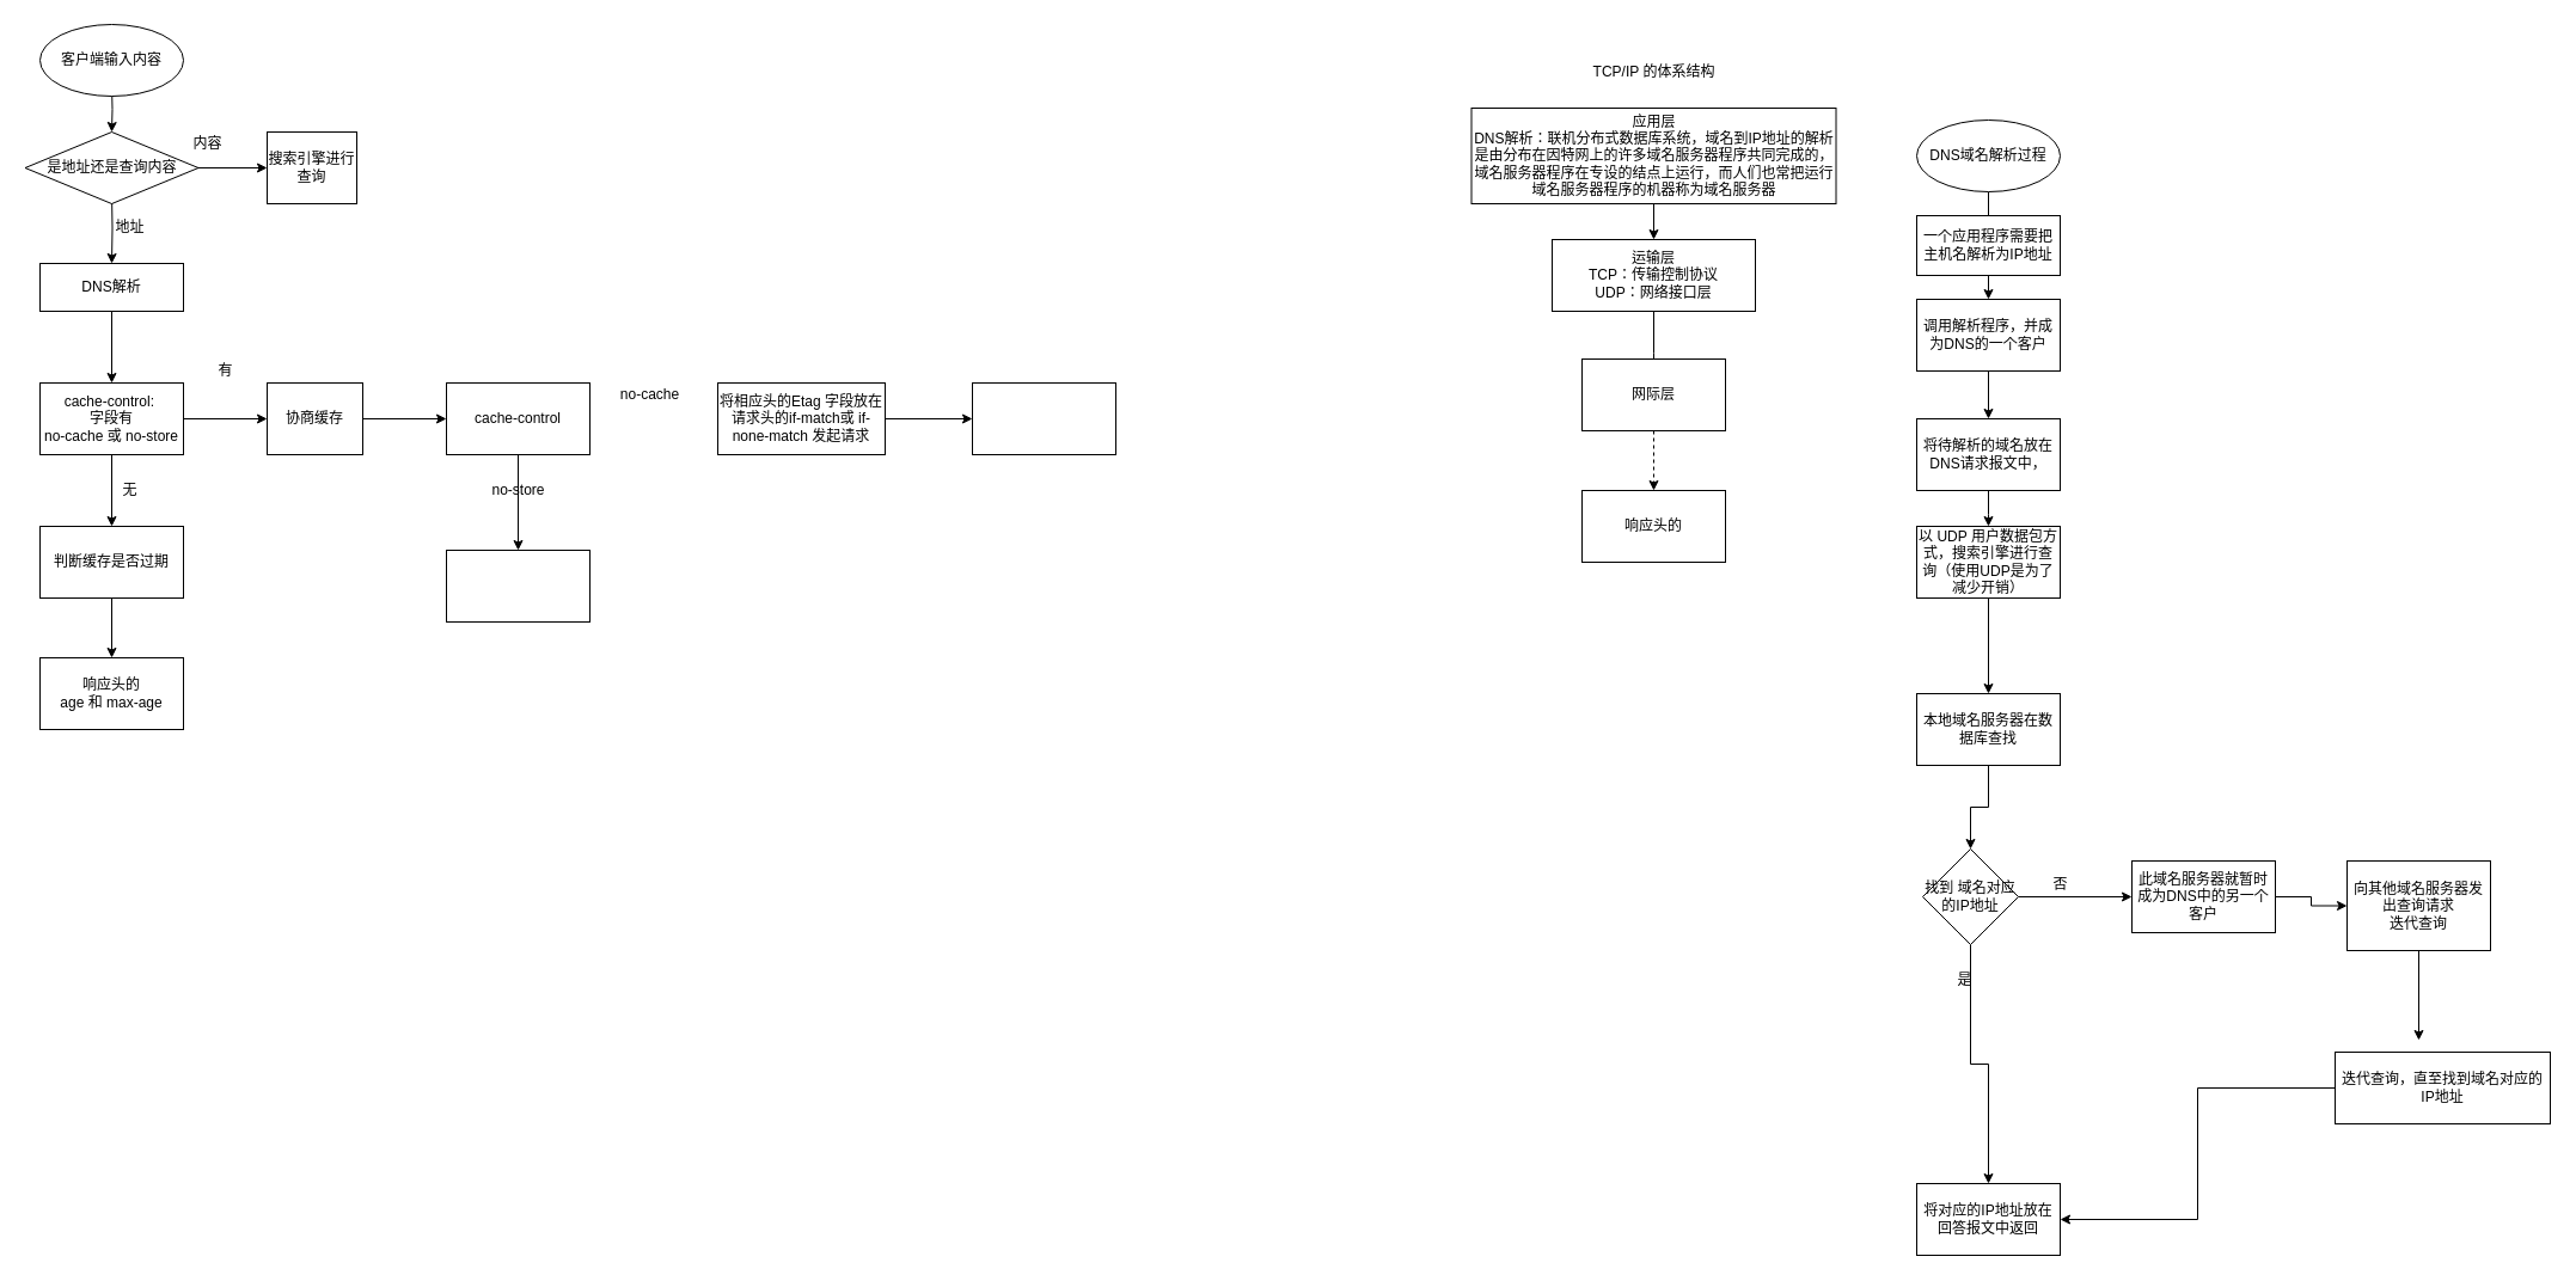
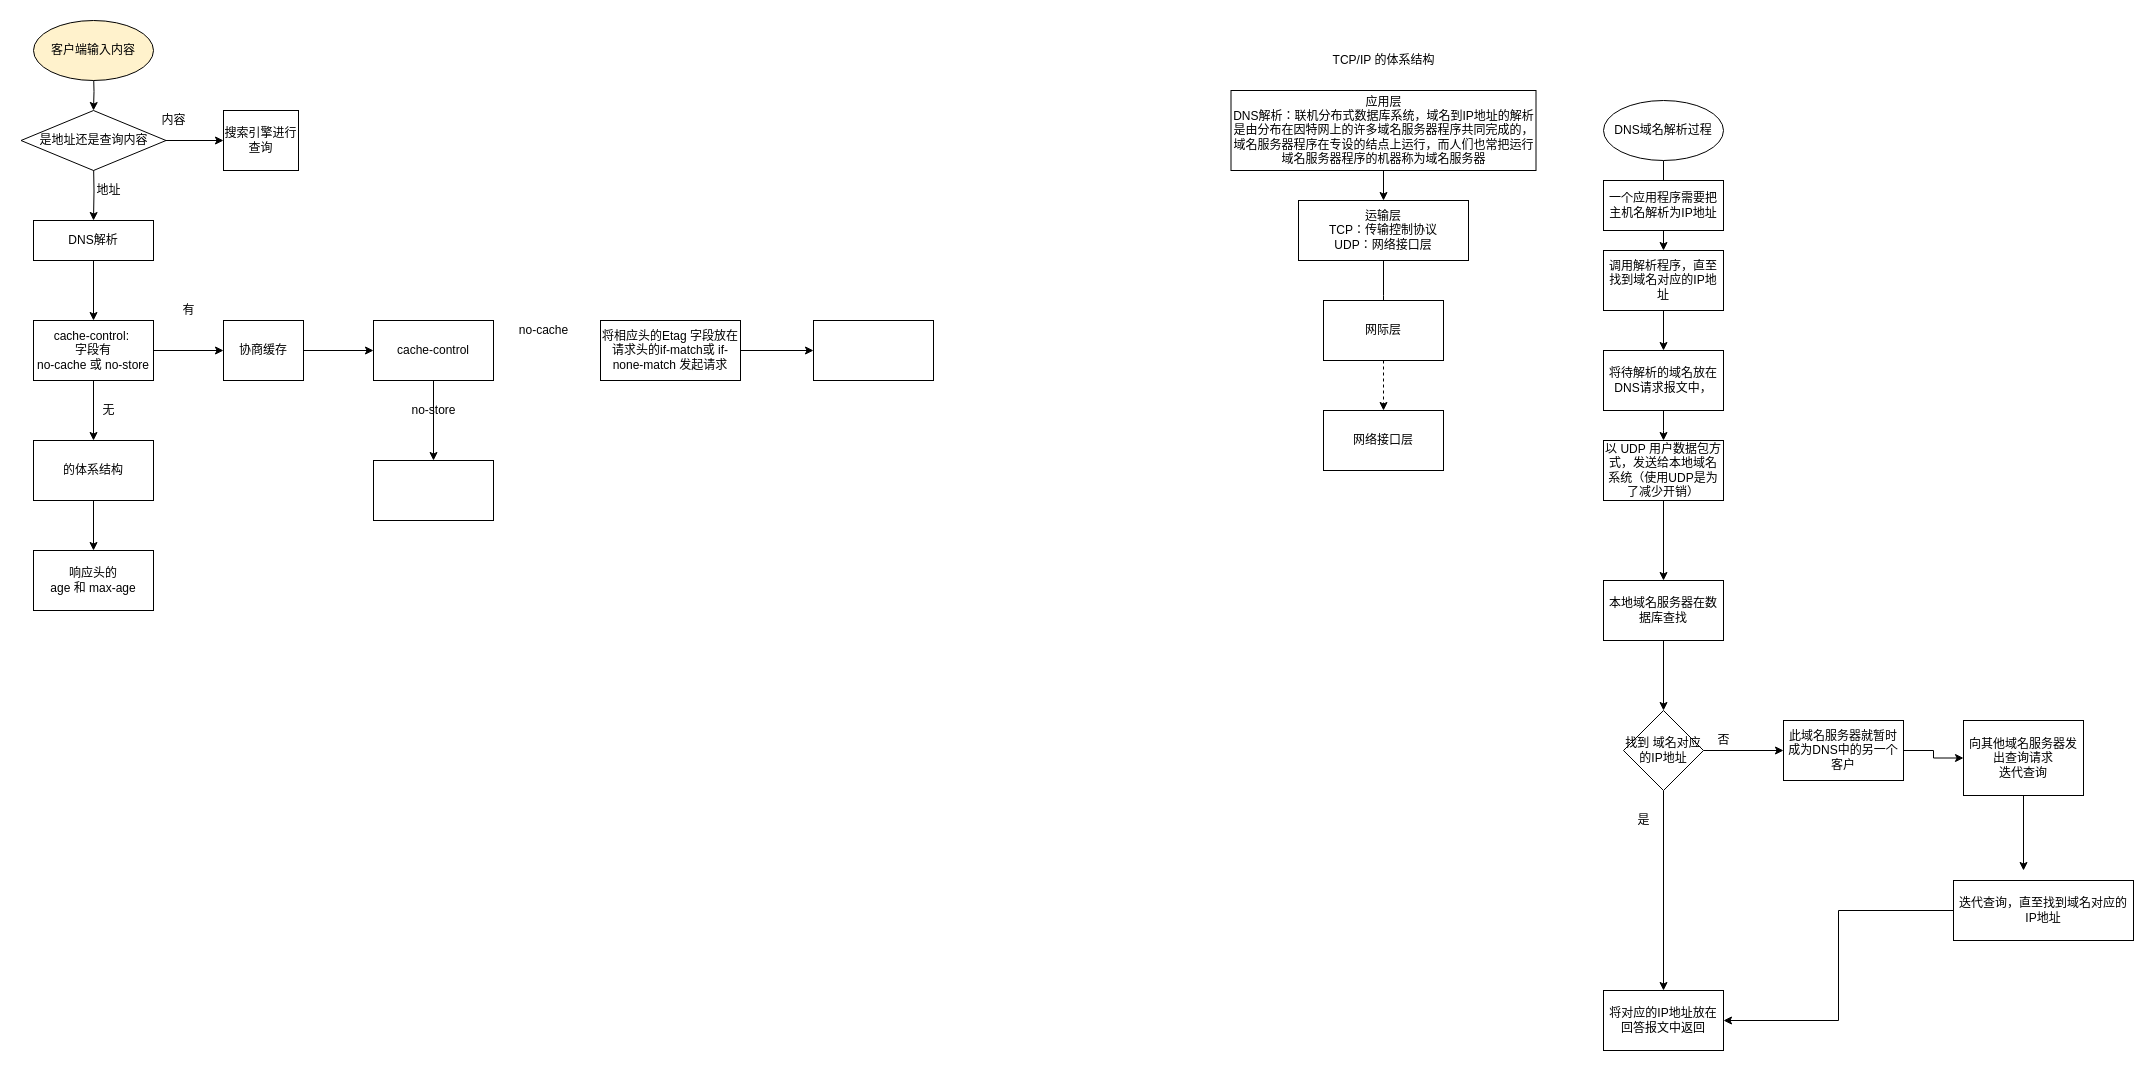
  <mxCell id="0" />
  <mxCell id="1" parent="0" />
  <mxCell id="2" style="edgeStyle=orthogonalEdgeStyle;rounded=0;orthogonalLoop=1;jettySize=auto;html=1;" edge="1" parent="1" target="5"><mxGeometry relative="1" as="geometry"><mxPoint x="93" y="230" as="targetPoint" /><mxPoint x="93" y="160" as="sourcePoint" /></mxGeometry></mxCell>
  <mxCell id="3" style="edgeStyle=orthogonalEdgeStyle;rounded=0;orthogonalLoop=1;jettySize=auto;html=1;entryX=0.5;entryY=0;entryDx=0;entryDy=0;" edge="1" parent="1" target="25"><mxGeometry relative="1" as="geometry"><mxPoint x="93" y="70" as="sourcePoint" /></mxGeometry></mxCell>
  <mxCell id="4" style="edgeStyle=orthogonalEdgeStyle;rounded=0;orthogonalLoop=1;jettySize=auto;html=1;exitX=0.5;exitY=1;exitDx=0;exitDy=0;" edge="1" parent="1" source="5" target="8"><mxGeometry relative="1" as="geometry"><mxPoint x="93" y="320" as="targetPoint" /></mxGeometry></mxCell>
  <mxCell id="5" value="DNS解析" style="rounded=0;whiteSpace=wrap;html=1;" vertex="1" parent="1"><mxGeometry x="33" y="220" width="120" height="40" as="geometry" /></mxCell>
  <mxCell id="6" style="edgeStyle=orthogonalEdgeStyle;rounded=0;orthogonalLoop=1;jettySize=auto;html=1;exitX=1;exitY=0.5;exitDx=0;exitDy=0;" edge="1" parent="1" source="8" target="10"><mxGeometry relative="1" as="geometry"><mxPoint x="233" y="320" as="targetPoint" /></mxGeometry></mxCell>
  <mxCell id="7" style="edgeStyle=orthogonalEdgeStyle;rounded=0;orthogonalLoop=1;jettySize=auto;html=1;exitX=0.5;exitY=1;exitDx=0;exitDy=0;" edge="1" parent="1" source="8" target="12"><mxGeometry relative="1" as="geometry"><mxPoint x="93" y="420" as="targetPoint" /></mxGeometry></mxCell>
  <mxCell id="8" value="cache-control:&amp;nbsp;&lt;br&gt;字段有&lt;br&gt;no-cache 或 no-store" style="rounded=0;whiteSpace=wrap;html=1;" vertex="1" parent="1"><mxGeometry x="33" y="320" width="120" height="60" as="geometry" /></mxCell>
  <mxCell id="9" style="edgeStyle=orthogonalEdgeStyle;rounded=0;orthogonalLoop=1;jettySize=auto;html=1;entryX=0;entryY=0.5;entryDx=0;entryDy=0;" edge="1" parent="1" source="10" target="19"><mxGeometry relative="1" as="geometry"><mxPoint x="353" y="330" as="targetPoint" /></mxGeometry></mxCell>
  <mxCell id="10" value="协商缓存" style="rounded=0;whiteSpace=wrap;html=1;" vertex="1" parent="1"><mxGeometry x="223" y="320" width="80" height="60" as="geometry" /></mxCell>
  <mxCell id="11" style="edgeStyle=orthogonalEdgeStyle;rounded=0;orthogonalLoop=1;jettySize=auto;html=1;exitX=0.5;exitY=1;exitDx=0;exitDy=0;" edge="1" parent="1" source="12" target="14"><mxGeometry relative="1" as="geometry"><mxPoint x="93" y="520" as="targetPoint" /></mxGeometry></mxCell>
- <mxCell id="12" value="判断缓存是否过期" style="rounded=0;whiteSpace=wrap;html=1;" vertex="1" parent="1"><mxGeometry x="33" y="440" width="120" height="60" as="geometry" /></mxCell>
+ <mxCell id="12" value="的体系结构" style="rounded=0;whiteSpace=wrap;html=1;" vertex="1" parent="1"><mxGeometry x="33" y="440" width="120" height="60" as="geometry" /></mxCell>
  <mxCell id="13" value="有" style="text;html=1;align=center;verticalAlign=middle;resizable=0;points=[];autosize=1;strokeColor=none;" vertex="1" parent="1"><mxGeometry x="173" y="300" width="30" height="20" as="geometry" /></mxCell>
  <mxCell id="14" value="响应头的&lt;br&gt;age 和 max-age" style="rounded=0;whiteSpace=wrap;html=1;" vertex="1" parent="1"><mxGeometry x="33" y="550" width="120" height="60" as="geometry" /></mxCell>
  <mxCell id="15" value="无" style="text;html=1;align=center;verticalAlign=middle;resizable=0;points=[];autosize=1;strokeColor=none;" vertex="1" parent="1"><mxGeometry x="93" y="400" width="30" height="20" as="geometry" /></mxCell>
  <mxCell id="16" style="edgeStyle=orthogonalEdgeStyle;rounded=0;orthogonalLoop=1;jettySize=auto;html=1;entryX=0;entryY=0.5;entryDx=0;entryDy=0;" edge="1" parent="1" source="17" target="23"><mxGeometry relative="1" as="geometry"><mxPoint x="773" y="320" as="targetPoint" /></mxGeometry></mxCell>
  <mxCell id="17" value="将相应头的Etag 字段放在请求头的if-match或 if-none-match 发起请求" style="whiteSpace=wrap;html=1;rounded=0;" vertex="1" parent="1"><mxGeometry x="600" y="320" width="140" height="60" as="geometry" /></mxCell>
  <mxCell id="18" style="edgeStyle=orthogonalEdgeStyle;rounded=0;orthogonalLoop=1;jettySize=auto;html=1;entryX=0.5;entryY=0;entryDx=0;entryDy=0;" edge="1" parent="1" source="19" target="21"><mxGeometry relative="1" as="geometry"><mxPoint x="413" y="420" as="targetPoint" /></mxGeometry></mxCell>
  <mxCell id="19" value="cache-control" style="whiteSpace=wrap;html=1;" vertex="1" parent="1"><mxGeometry x="373" y="320" width="120" height="60" as="geometry" /></mxCell>
  <mxCell id="20" value="no-cache" style="text;html=1;align=center;verticalAlign=middle;resizable=0;points=[];autosize=1;strokeColor=none;" vertex="1" parent="1"><mxGeometry x="513" y="320" width="60" height="20" as="geometry" /></mxCell>
  <mxCell id="21" value="" style="whiteSpace=wrap;html=1;" vertex="1" parent="1"><mxGeometry x="373" y="460" width="120" height="60" as="geometry" /></mxCell>
  <mxCell id="22" value="no-store" style="text;html=1;align=center;verticalAlign=middle;resizable=0;points=[];autosize=1;strokeColor=none;" vertex="1" parent="1"><mxGeometry x="403" y="400" width="60" height="20" as="geometry" /></mxCell>
  <mxCell id="23" value="" style="whiteSpace=wrap;html=1;" vertex="1" parent="1"><mxGeometry x="813" y="320" width="120" height="60" as="geometry" /></mxCell>
  <mxCell id="24" style="edgeStyle=orthogonalEdgeStyle;rounded=0;orthogonalLoop=1;jettySize=auto;html=1;entryX=0;entryY=0.5;entryDx=0;entryDy=0;" edge="1" parent="1" source="25" target="27"><mxGeometry relative="1" as="geometry"><mxPoint x="203" y="135" as="targetPoint" /></mxGeometry></mxCell>
  <mxCell id="25" value="是地址还是查询内容" style="rhombus;whiteSpace=wrap;html=1;" vertex="1" parent="1"><mxGeometry x="20.5" y="110" width="145" height="60" as="geometry" /></mxCell>
  <mxCell id="26" value="地址" style="text;html=1;align=center;verticalAlign=middle;resizable=0;points=[];autosize=1;strokeColor=none;" vertex="1" parent="1"><mxGeometry x="88" y="180" width="40" height="20" as="geometry" /></mxCell>
  <mxCell id="27" value="搜索引擎进行查询" style="whiteSpace=wrap;html=1;" vertex="1" parent="1"><mxGeometry x="223" y="110" width="75" height="60" as="geometry" /></mxCell>
  <mxCell id="28" value="内容" style="text;html=1;align=center;verticalAlign=middle;resizable=0;points=[];autosize=1;strokeColor=none;" vertex="1" parent="1"><mxGeometry x="153" y="110" width="40" height="20" as="geometry" /></mxCell>
- <mxCell id="29" value="客户端输入内容" style="ellipse;whiteSpace=wrap;html=1;" vertex="1" parent="1"><mxGeometry x="33" y="20" width="120" height="60" as="geometry" /></mxCell>
+ <mxCell id="29" value="客户端输入内容" style="ellipse;whiteSpace=wrap;html=1;fillColor=#fff2cc;" vertex="1" parent="1"><mxGeometry x="33" y="20" width="120" height="60" as="geometry" /></mxCell>
  <mxCell id="30" style="edgeStyle=orthogonalEdgeStyle;rounded=0;orthogonalLoop=1;jettySize=auto;html=1;entryX=0.5;entryY=0;entryDx=0;entryDy=0;" edge="1" parent="1" source="31" target="34"><mxGeometry relative="1" as="geometry"><mxPoint x="1383" y="200" as="targetPoint" /></mxGeometry></mxCell>
  <mxCell id="31" value="应用层&lt;br&gt;DNS解析：联机分布式数据库系统，域名到IP地址的解析是由分布在因特网上的许多域名服务器程序共同完成的，域名服务器程序在专设的结点上运行，而人们也常把运行域名服务器程序的机器称为域名服务器" style="whiteSpace=wrap;html=1;" vertex="1" parent="1"><mxGeometry x="1230.5" y="90" width="305" height="80" as="geometry" /></mxCell>
  <mxCell id="32" value="TCP/IP 的体系结构" style="text;html=1;align=center;verticalAlign=middle;resizable=0;points=[];autosize=1;strokeColor=none;" vertex="1" parent="1"><mxGeometry x="1323" y="50" width="120" height="20" as="geometry" /></mxCell>
  <mxCell id="33" style="edgeStyle=orthogonalEdgeStyle;rounded=0;orthogonalLoop=1;jettySize=auto;html=1;" edge="1" parent="1" source="34"><mxGeometry relative="1" as="geometry"><mxPoint x="1383" y="330" as="targetPoint" /></mxGeometry></mxCell>
  <mxCell id="34" value="运输层&lt;br&gt;&lt;div style=&quot;text-align: left&quot;&gt;&lt;span&gt;TCP：传输控制协议&lt;/span&gt;&lt;/div&gt;UDP：网络接口层" style="whiteSpace=wrap;html=1;" vertex="1" parent="1"><mxGeometry x="1298" y="200" width="170" height="60" as="geometry" /></mxCell>
  <mxCell id="35" style="edgeStyle=orthogonalEdgeStyle;rounded=0;orthogonalLoop=1;jettySize=auto;html=1;entryX=0.5;entryY=0;entryDx=0;entryDy=0;dashed=1;" edge="1" parent="1" source="36" target="37"><mxGeometry relative="1" as="geometry"><mxPoint x="1383" y="460" as="targetPoint" /></mxGeometry></mxCell>
  <mxCell id="36" value="网际层" style="whiteSpace=wrap;html=1;" vertex="1" parent="1"><mxGeometry x="1323" y="300" width="120" height="60" as="geometry" /></mxCell>
- <mxCell id="37" value="响应头的" style="whiteSpace=wrap;html=1;" vertex="1" parent="1"><mxGeometry x="1323" y="410" width="120" height="60" as="geometry" /></mxCell>
+ <mxCell id="37" value="网络接口层" style="whiteSpace=wrap;html=1;" vertex="1" parent="1"><mxGeometry x="1323" y="410" width="120" height="60" as="geometry" /></mxCell>
  <mxCell id="38" style="edgeStyle=orthogonalEdgeStyle;rounded=0;orthogonalLoop=1;jettySize=auto;html=1;" edge="1" parent="1" source="39"><mxGeometry relative="1" as="geometry"><mxPoint x="1663" y="190" as="targetPoint" /></mxGeometry></mxCell>
  <mxCell id="39" value="DNS域名解析过程" style="ellipse;whiteSpace=wrap;html=1;" vertex="1" parent="1"><mxGeometry x="1603" y="100" width="120" height="60" as="geometry" /></mxCell>
  <mxCell id="40" style="edgeStyle=orthogonalEdgeStyle;rounded=0;orthogonalLoop=1;jettySize=auto;html=1;" edge="1" parent="1" source="41"><mxGeometry relative="1" as="geometry"><mxPoint x="1663" y="250" as="targetPoint" /></mxGeometry></mxCell>
  <mxCell id="41" value="一个应用程序需要把主机名解析为IP地址" style="whiteSpace=wrap;html=1;" vertex="1" parent="1"><mxGeometry x="1603" y="180" width="120" height="50" as="geometry" /></mxCell>
  <mxCell id="42" style="edgeStyle=orthogonalEdgeStyle;rounded=0;orthogonalLoop=1;jettySize=auto;html=1;entryX=0.5;entryY=0;entryDx=0;entryDy=0;" edge="1" parent="1" source="43" target="45"><mxGeometry relative="1" as="geometry"><mxPoint x="1663" y="340" as="targetPoint" /></mxGeometry></mxCell>
- <mxCell id="43" value="调用解析程序，并成为DNS的一个客户" style="whiteSpace=wrap;html=1;" vertex="1" parent="1"><mxGeometry x="1603" y="250" width="120" height="60" as="geometry" /></mxCell>
+ <mxCell id="43" value="调用解析程序，直至找到域名对应的IP地址" style="whiteSpace=wrap;html=1;" vertex="1" parent="1"><mxGeometry x="1603" y="250" width="120" height="60" as="geometry" /></mxCell>
  <mxCell id="44" style="edgeStyle=orthogonalEdgeStyle;rounded=0;orthogonalLoop=1;jettySize=auto;html=1;" edge="1" parent="1" source="45"><mxGeometry relative="1" as="geometry"><mxPoint x="1663" y="440" as="targetPoint" /></mxGeometry></mxCell>
  <mxCell id="45" value="将待解析的域名放在DNS请求报文中，" style="whiteSpace=wrap;html=1;" vertex="1" parent="1"><mxGeometry x="1603" y="350" width="120" height="60" as="geometry" /></mxCell>
  <mxCell id="46" value="" style="edgeStyle=orthogonalEdgeStyle;rounded=0;orthogonalLoop=1;jettySize=auto;html=1;" edge="1" parent="1" source="47" target="49"><mxGeometry relative="1" as="geometry" /></mxCell>
- <mxCell id="47" value="以 UDP 用户数据包方式，搜索引擎进行查询（使用UDP是为了减少开销）" style="whiteSpace=wrap;html=1;" vertex="1" parent="1"><mxGeometry x="1603" y="440" width="120" height="60" as="geometry" /></mxCell>
+ <mxCell id="47" value="以 UDP 用户数据包方式，发送给本地域名系统（使用UDP是为了减少开销）" style="whiteSpace=wrap;html=1;" vertex="1" parent="1"><mxGeometry x="1603" y="440" width="120" height="60" as="geometry" /></mxCell>
  <mxCell id="48" value="" style="edgeStyle=orthogonalEdgeStyle;rounded=0;orthogonalLoop=1;jettySize=auto;html=1;" edge="1" parent="1" source="49" target="52"><mxGeometry relative="1" as="geometry" /></mxCell>
  <mxCell id="49" value="本地域名服务器在数据库查找" style="whiteSpace=wrap;html=1;" vertex="1" parent="1"><mxGeometry x="1603" y="580" width="120" height="60" as="geometry" /></mxCell>
  <mxCell id="50" value="" style="edgeStyle=orthogonalEdgeStyle;rounded=0;orthogonalLoop=1;jettySize=auto;html=1;" edge="1" parent="1" source="52" target="53"><mxGeometry relative="1" as="geometry" /></mxCell>
  <mxCell id="51" value="" style="edgeStyle=orthogonalEdgeStyle;rounded=0;orthogonalLoop=1;jettySize=auto;html=1;" edge="1" parent="1" source="52" target="56"><mxGeometry relative="1" as="geometry" /></mxCell>
- <mxCell id="52" value="找到 域名对应的IP地址" style="rhombus;whiteSpace=wrap;html=1;" vertex="1" parent="1"><mxGeometry x="1608" y="710" width="80" height="80" as="geometry" /></mxCell>
+ <mxCell id="52" value="找到 域名对应的IP地址" style="rhombus;whiteSpace=wrap;html=1;" vertex="1" parent="1"><mxGeometry x="1623" y="710" width="80" height="80" as="geometry" /></mxCell>
  <mxCell id="53" value="将对应的IP地址放在回答报文中返回" style="whiteSpace=wrap;html=1;" vertex="1" parent="1"><mxGeometry x="1603" y="990" width="120" height="60" as="geometry" /></mxCell>
  <mxCell id="54" value="是" style="text;html=1;align=center;verticalAlign=middle;resizable=0;points=[];autosize=1;strokeColor=none;" vertex="1" parent="1"><mxGeometry x="1628" y="810" width="30" height="20" as="geometry" /></mxCell>
  <mxCell id="55" value="" style="edgeStyle=orthogonalEdgeStyle;rounded=0;orthogonalLoop=1;jettySize=auto;html=1;" edge="1" parent="1" source="56" target="59"><mxGeometry relative="1" as="geometry" /></mxCell>
  <mxCell id="56" value="此域名服务器就暂时成为DNS中的另一个客户" style="whiteSpace=wrap;html=1;" vertex="1" parent="1"><mxGeometry x="1783" y="720" width="120" height="60" as="geometry" /></mxCell>
  <mxCell id="57" value="否" style="text;html=1;align=center;verticalAlign=middle;resizable=0;points=[];autosize=1;strokeColor=none;" vertex="1" parent="1"><mxGeometry x="1708" y="730" width="30" height="20" as="geometry" /></mxCell>
  <mxCell id="58" style="edgeStyle=orthogonalEdgeStyle;rounded=0;orthogonalLoop=1;jettySize=auto;html=1;" edge="1" parent="1" source="59"><mxGeometry relative="1" as="geometry"><mxPoint x="2023" y="870" as="targetPoint" /></mxGeometry></mxCell>
  <mxCell id="59" value="向其他域名服务器发出查询请求&lt;br&gt;迭代查询" style="whiteSpace=wrap;html=1;" vertex="1" parent="1"><mxGeometry x="1963" y="720" width="120" height="75" as="geometry" /></mxCell>
  <mxCell id="60" style="edgeStyle=orthogonalEdgeStyle;rounded=0;orthogonalLoop=1;jettySize=auto;html=1;entryX=1;entryY=0.5;entryDx=0;entryDy=0;" edge="1" parent="1" source="61" target="53"><mxGeometry relative="1" as="geometry" /></mxCell>
  <mxCell id="61" value="迭代查询，直至找到域名对应的IP地址" style="whiteSpace=wrap;html=1;" vertex="1" parent="1"><mxGeometry x="1953" y="880" width="180" height="60" as="geometry" /></mxCell>
